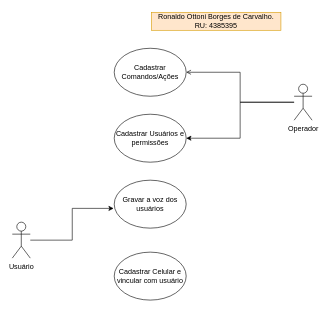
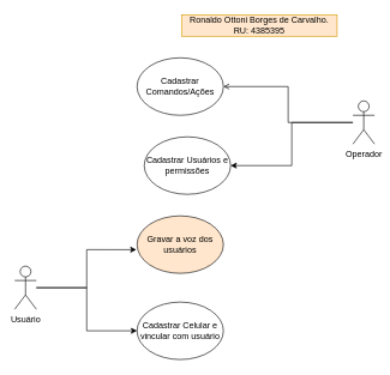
  <mxCell id="0" />
  <mxCell id="1" parent="0" />
  <mxCell id="2" style="edgeStyle=orthogonalEdgeStyle;rounded=0;orthogonalLoop=1;jettySize=auto;html=1;entryX=-0.008;entryY=0.588;entryDx=0;entryDy=0;entryPerimeter=0;" edge="1" parent="1" source="4" target="7"><mxGeometry relative="1" as="geometry" /></mxCell>
+ <mxCell id="3" style="edgeStyle=orthogonalEdgeStyle;rounded=0;orthogonalLoop=1;jettySize=auto;html=1;entryX=0;entryY=0.5;entryDx=0;entryDy=0;" edge="1" parent="1" source="4" target="8"><mxGeometry relative="1" as="geometry" /></mxCell>
  <mxCell id="4" value="Usuário" style="shape=umlActor;verticalLabelPosition=bottom;verticalAlign=top;html=1;outlineConnect=0;" vertex="1" parent="1"><mxGeometry x="20" y="370" width="30" height="60" as="geometry" /></mxCell>
  <mxCell id="5" value="Cadastrar Comandos/Ações" style="ellipse;whiteSpace=wrap;html=1;" vertex="1" parent="1"><mxGeometry x="190" y="80" width="120" height="80" as="geometry" /></mxCell>
- <mxCell id="6" value="Cadastrar Usuários e permissões" style="ellipse;whiteSpace=wrap;html=1;" vertex="1" parent="1"><mxGeometry x="190" y="190" width="120" height="80" as="geometry" /></mxCell>
- <mxCell id="7" value="Gravar a voz dos usuários" style="ellipse;whiteSpace=wrap;html=1;" vertex="1" parent="1"><mxGeometry x="190" y="300" width="120" height="80" as="geometry" /></mxCell>
+ <mxCell id="6" value="Cadastrar Usuários e permissões" style="ellipse;whiteSpace=wrap;html=1;" vertex="1" parent="1"><mxGeometry x="200" y="190" width="120" height="80" as="geometry" /></mxCell>
+ <mxCell id="7" value="Gravar a voz dos usuários" style="ellipse;whiteSpace=wrap;html=1;fillColor=#ffe6cc;" vertex="1" parent="1"><mxGeometry x="190" y="300" width="120" height="80" as="geometry" /></mxCell>
  <mxCell id="8" value="Cadastrar Celular e vincular com usuário" style="ellipse;whiteSpace=wrap;html=1;" vertex="1" parent="1"><mxGeometry x="190" y="420" width="120" height="80" as="geometry" /></mxCell>
  <mxCell id="9" style="edgeStyle=orthogonalEdgeStyle;rounded=0;orthogonalLoop=1;jettySize=auto;html=1;endArrow=open;" edge="1" parent="1" source="11" target="5"><mxGeometry relative="1" as="geometry" /></mxCell>
  <mxCell id="10" style="edgeStyle=orthogonalEdgeStyle;rounded=0;orthogonalLoop=1;jettySize=auto;html=1;entryX=1;entryY=0.5;entryDx=0;entryDy=0;" edge="1" parent="1" source="11" target="6"><mxGeometry relative="1" as="geometry" /></mxCell>
  <mxCell id="11" value="Operador" style="shape=umlActor;verticalLabelPosition=bottom;verticalAlign=top;html=1;outlineConnect=0;" vertex="1" parent="1"><mxGeometry x="490" y="140" width="30" height="60" as="geometry" /></mxCell>
  <mxCell id="12" value="Ronaldo Ottoni Borges de Carvalho. RU: 4385395" style="text;html=1;strokeColor=#d79b00;fillColor=#ffe6cc;align=center;verticalAlign=middle;whiteSpace=wrap;rounded=0;" vertex="1" parent="1"><mxGeometry x="252" y="20" width="216" height="30" as="geometry" /></mxCell>
